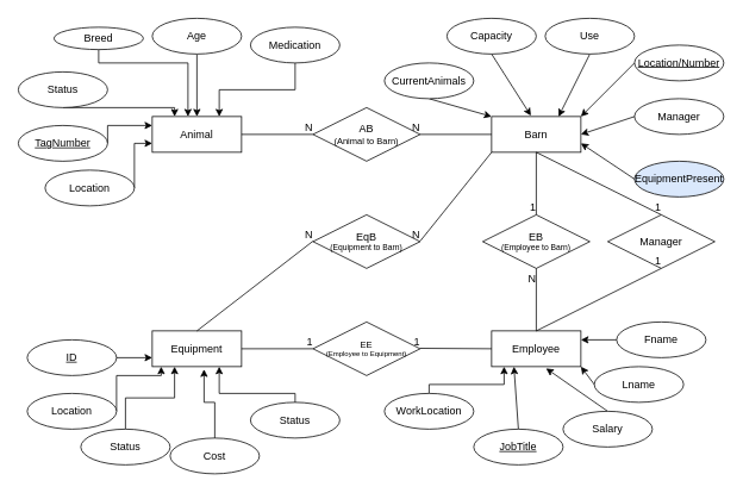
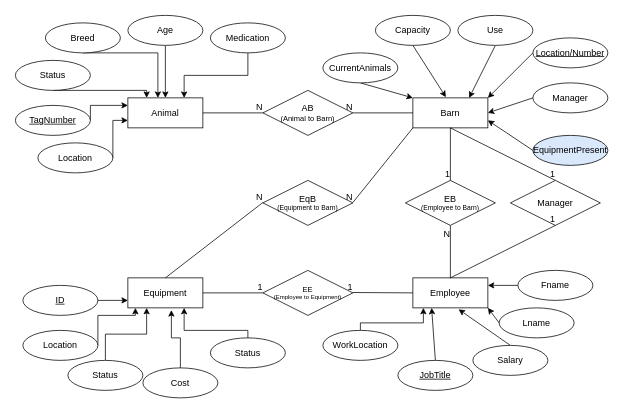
  <mxCell id="0" />
  <mxCell id="1" parent="0" />
  <mxCell id="2" value="Animal" style="whiteSpace=wrap;html=1;align=center;" vertex="1" parent="1"><mxGeometry x="170" y="130" width="100" height="40" as="geometry" /></mxCell>
  <mxCell id="3" value="Barn" style="whiteSpace=wrap;html=1;align=center;" vertex="1" parent="1"><mxGeometry x="550" y="130" width="100" height="40" as="geometry" /></mxCell>
  <mxCell id="4" value="Employee" style="whiteSpace=wrap;html=1;align=center;" vertex="1" parent="1"><mxGeometry x="550" y="370" width="100" height="40" as="geometry" /></mxCell>
  <mxCell id="5" value="Equipment" style="whiteSpace=wrap;html=1;align=center;" vertex="1" parent="1"><mxGeometry x="170" y="370" width="100" height="40" as="geometry" /></mxCell>
  <mxCell id="6" style="edgeStyle=orthogonalEdgeStyle;rounded=0;orthogonalLoop=1;jettySize=auto;html=1;exitX=0.5;exitY=1;exitDx=0;exitDy=0;entryX=0.4;entryY=0;entryDx=0;entryDy=0;entryPerimeter=0;" edge="1" parent="1" source="7" target="2"><mxGeometry relative="1" as="geometry"><Array as="points"><mxPoint x="210" y="70" /></Array></mxGeometry></mxCell>
- <mxCell id="7" value="Breed" style="ellipse;whiteSpace=wrap;html=1;align=center;" vertex="1" parent="1"><mxGeometry x="60" y="30" width="100" height="25" as="geometry" /></mxCell>
+ <mxCell id="7" value="Breed" style="ellipse;whiteSpace=wrap;html=1;align=center;" vertex="1" parent="1"><mxGeometry x="60" y="30" width="100" height="40" as="geometry" /></mxCell>
  <mxCell id="8" style="edgeStyle=orthogonalEdgeStyle;rounded=0;orthogonalLoop=1;jettySize=auto;html=1;exitX=1;exitY=0.5;exitDx=0;exitDy=0;entryX=0;entryY=0.25;entryDx=0;entryDy=0;" edge="1" parent="1" source="9" target="2"><mxGeometry relative="1" as="geometry"><mxPoint x="160" y="140" as="targetPoint" /><Array as="points"><mxPoint x="120" y="140" /></Array></mxGeometry></mxCell>
  <mxCell id="9" value="TagNumber" style="ellipse;whiteSpace=wrap;html=1;align=center;fontStyle=4;" vertex="1" parent="1"><mxGeometry x="20" y="140" width="100" height="40" as="geometry" /></mxCell>
  <mxCell id="10" style="edgeStyle=orthogonalEdgeStyle;rounded=0;orthogonalLoop=1;jettySize=auto;html=1;exitX=0.5;exitY=1;exitDx=0;exitDy=0;entryX=0.5;entryY=0;entryDx=0;entryDy=0;" edge="1" parent="1" source="11" target="2"><mxGeometry relative="1" as="geometry" /></mxCell>
  <mxCell id="11" value="Age" style="ellipse;whiteSpace=wrap;html=1;align=center;" vertex="1" parent="1"><mxGeometry x="170" y="20" width="100" height="40" as="geometry" /></mxCell>
  <mxCell id="12" style="edgeStyle=orthogonalEdgeStyle;rounded=0;orthogonalLoop=1;jettySize=auto;html=1;exitX=0.5;exitY=1;exitDx=0;exitDy=0;entryX=0.75;entryY=0;entryDx=0;entryDy=0;" edge="1" parent="1" source="13" target="2"><mxGeometry relative="1" as="geometry" /></mxCell>
  <mxCell id="13" value="Medication" style="ellipse;whiteSpace=wrap;html=1;align=center;" vertex="1" parent="1"><mxGeometry x="280" y="30" width="100" height="40" as="geometry" /></mxCell>
  <mxCell id="14" style="edgeStyle=orthogonalEdgeStyle;rounded=0;orthogonalLoop=1;jettySize=auto;html=1;exitX=0.5;exitY=1;exitDx=0;exitDy=0;entryX=0.25;entryY=0;entryDx=0;entryDy=0;" edge="1" parent="1" source="15" target="2"><mxGeometry relative="1" as="geometry"><Array as="points"><mxPoint x="195" y="120" /></Array></mxGeometry></mxCell>
  <mxCell id="15" value="Status" style="ellipse;whiteSpace=wrap;html=1;align=center;" vertex="1" parent="1"><mxGeometry x="20" y="80" width="100" height="40" as="geometry" /></mxCell>
  <mxCell id="16" style="edgeStyle=orthogonalEdgeStyle;rounded=0;orthogonalLoop=1;jettySize=auto;html=1;exitX=0.5;exitY=1;exitDx=0;exitDy=0;" edge="1" parent="1" source="7" target="7"><mxGeometry relative="1" as="geometry" /></mxCell>
  <mxCell id="17" style="edgeStyle=none;rounded=0;orthogonalLoop=1;jettySize=auto;html=1;exitX=0.5;exitY=1;exitDx=0;exitDy=0;entryX=0.44;entryY=-0.025;entryDx=0;entryDy=0;entryPerimeter=0;" edge="1" parent="1" source="18" target="3"><mxGeometry relative="1" as="geometry" /></mxCell>
  <mxCell id="18" value="Capacity" style="ellipse;whiteSpace=wrap;html=1;align=center;" vertex="1" parent="1"><mxGeometry x="500" y="20" width="100" height="40" as="geometry" /></mxCell>
  <mxCell id="19" style="edgeStyle=none;rounded=0;orthogonalLoop=1;jettySize=auto;html=1;exitX=0;exitY=0.5;exitDx=0;exitDy=0;entryX=1;entryY=0;entryDx=0;entryDy=0;" edge="1" parent="1" source="20" target="3"><mxGeometry relative="1" as="geometry" /></mxCell>
  <mxCell id="20" value="Location/Number" style="ellipse;whiteSpace=wrap;html=1;align=center;fontStyle=4;" vertex="1" parent="1"><mxGeometry x="710" y="50" width="100" height="40" as="geometry" /></mxCell>
  <mxCell id="21" style="edgeStyle=none;rounded=0;orthogonalLoop=1;jettySize=auto;html=1;exitX=0.5;exitY=1;exitDx=0;exitDy=0;entryX=0.75;entryY=0;entryDx=0;entryDy=0;" edge="1" parent="1" source="22" target="3"><mxGeometry relative="1" as="geometry" /></mxCell>
  <mxCell id="22" value="Use" style="ellipse;whiteSpace=wrap;html=1;align=center;" vertex="1" parent="1"><mxGeometry x="610" y="20" width="100" height="40" as="geometry" /></mxCell>
  <mxCell id="23" style="edgeStyle=none;rounded=0;orthogonalLoop=1;jettySize=auto;html=1;exitX=0;exitY=0.5;exitDx=0;exitDy=0;entryX=1;entryY=0.5;entryDx=0;entryDy=0;" edge="1" parent="1" source="24" target="3"><mxGeometry relative="1" as="geometry" /></mxCell>
  <mxCell id="24" value="Manager" style="ellipse;whiteSpace=wrap;html=1;align=center;" vertex="1" parent="1"><mxGeometry x="710" y="110" width="100" height="40" as="geometry" /></mxCell>
  <mxCell id="25" style="edgeStyle=none;rounded=0;orthogonalLoop=1;jettySize=auto;html=1;exitX=0;exitY=0.5;exitDx=0;exitDy=0;entryX=1;entryY=1;entryDx=0;entryDy=0;" edge="1" parent="1" source="26" target="4"><mxGeometry relative="1" as="geometry" /></mxCell>
  <mxCell id="26" value="Lname" style="ellipse;whiteSpace=wrap;html=1;align=center;" vertex="1" parent="1"><mxGeometry x="665" y="410" width="100" height="40" as="geometry" /></mxCell>
  <mxCell id="27" style="edgeStyle=none;rounded=0;orthogonalLoop=1;jettySize=auto;html=1;exitX=0;exitY=0.5;exitDx=0;exitDy=0;entryX=1;entryY=0.25;entryDx=0;entryDy=0;" edge="1" parent="1" source="28" target="4"><mxGeometry relative="1" as="geometry" /></mxCell>
  <mxCell id="28" value="Fname" style="ellipse;whiteSpace=wrap;html=1;align=center;" vertex="1" parent="1"><mxGeometry x="690" y="360" width="100" height="40" as="geometry" /></mxCell>
  <mxCell id="29" style="edgeStyle=none;rounded=0;orthogonalLoop=1;jettySize=auto;html=1;exitX=0.5;exitY=0;exitDx=0;exitDy=0;entryX=0.61;entryY=1.05;entryDx=0;entryDy=0;entryPerimeter=0;" edge="1" parent="1" source="30" target="4"><mxGeometry relative="1" as="geometry" /></mxCell>
  <mxCell id="30" value="Salary" style="ellipse;whiteSpace=wrap;html=1;align=center;" vertex="1" parent="1"><mxGeometry x="630" y="460" width="100" height="40" as="geometry" /></mxCell>
  <mxCell id="31" style="edgeStyle=none;rounded=0;orthogonalLoop=1;jettySize=auto;html=1;exitX=0.5;exitY=0;exitDx=0;exitDy=0;entryX=0.25;entryY=1;entryDx=0;entryDy=0;" edge="1" parent="1" source="32" target="4"><mxGeometry relative="1" as="geometry" /></mxCell>
  <mxCell id="32" value="JobTitle" style="ellipse;whiteSpace=wrap;html=1;align=center;fontStyle=4;" vertex="1" parent="1"><mxGeometry x="530" y="480" width="100" height="40" as="geometry" /></mxCell>
  <mxCell id="33" style="edgeStyle=orthogonalEdgeStyle;rounded=0;orthogonalLoop=1;jettySize=auto;html=1;exitX=1;exitY=0.5;exitDx=0;exitDy=0;" edge="1" parent="1" source="34"><mxGeometry relative="1" as="geometry"><mxPoint x="180" y="410" as="targetPoint" /><Array as="points"><mxPoint x="130" y="420" /><mxPoint x="180" y="420" /></Array></mxGeometry></mxCell>
  <mxCell id="34" value="Location" style="ellipse;whiteSpace=wrap;html=1;align=center;" vertex="1" parent="1"><mxGeometry x="30" y="440" width="100" height="40" as="geometry" /></mxCell>
  <mxCell id="35" style="edgeStyle=orthogonalEdgeStyle;rounded=0;orthogonalLoop=1;jettySize=auto;html=1;exitX=1;exitY=0.5;exitDx=0;exitDy=0;entryX=0;entryY=0.75;entryDx=0;entryDy=0;" edge="1" parent="1" source="36" target="2"><mxGeometry relative="1" as="geometry"><Array as="points"><mxPoint x="150" y="160" /></Array></mxGeometry></mxCell>
  <mxCell id="36" value="Location " style="ellipse;whiteSpace=wrap;html=1;align=center;" vertex="1" parent="1"><mxGeometry x="50" y="190" width="100" height="40" as="geometry" /></mxCell>
  <mxCell id="37" style="edgeStyle=orthogonalEdgeStyle;rounded=0;orthogonalLoop=1;jettySize=auto;html=1;exitX=0.5;exitY=0;exitDx=0;exitDy=0;" edge="1" parent="1" source="38"><mxGeometry relative="1" as="geometry"><mxPoint x="564" y="410" as="targetPoint" /><Array as="points"><mxPoint x="480" y="430" /><mxPoint x="564" y="430" /></Array></mxGeometry></mxCell>
  <mxCell id="38" value="WorkLocation" style="ellipse;whiteSpace=wrap;html=1;align=center;" vertex="1" parent="1"><mxGeometry x="430" y="440" width="100" height="40" as="geometry" /></mxCell>
  <mxCell id="39" style="edgeStyle=none;rounded=0;orthogonalLoop=1;jettySize=auto;html=1;exitX=0.5;exitY=1;exitDx=0;exitDy=0;entryX=0;entryY=0;entryDx=0;entryDy=0;" edge="1" parent="1" source="40" target="3"><mxGeometry relative="1" as="geometry" /></mxCell>
  <mxCell id="40" value="CurrentAnimals" style="ellipse;whiteSpace=wrap;html=1;align=center;" vertex="1" parent="1"><mxGeometry x="430" y="70" width="100" height="40" as="geometry" /></mxCell>
  <mxCell id="41" style="edgeStyle=none;rounded=0;orthogonalLoop=1;jettySize=auto;html=1;exitX=0;exitY=0.5;exitDx=0;exitDy=0;entryX=1;entryY=0.75;entryDx=0;entryDy=0;" edge="1" parent="1" source="42" target="3"><mxGeometry relative="1" as="geometry" /></mxCell>
  <mxCell id="42" value="EquipmentPresent" style="ellipse;whiteSpace=wrap;html=1;align=center;fillColor=#dae8fc;" vertex="1" parent="1"><mxGeometry x="710" y="180" width="100" height="40" as="geometry" /></mxCell>
  <mxCell id="43" style="edgeStyle=orthogonalEdgeStyle;rounded=0;orthogonalLoop=1;jettySize=auto;html=1;exitX=0.5;exitY=0;exitDx=0;exitDy=0;entryX=0.25;entryY=1;entryDx=0;entryDy=0;" edge="1" parent="1" source="44" target="5"><mxGeometry relative="1" as="geometry" /></mxCell>
  <mxCell id="44" value="Status" style="ellipse;whiteSpace=wrap;html=1;align=center;" vertex="1" parent="1"><mxGeometry x="90" y="480" width="100" height="40" as="geometry" /></mxCell>
  <mxCell id="45" style="edgeStyle=orthogonalEdgeStyle;rounded=0;orthogonalLoop=1;jettySize=auto;html=1;exitX=0.5;exitY=0;exitDx=0;exitDy=0;entryX=0.58;entryY=1.075;entryDx=0;entryDy=0;entryPerimeter=0;" edge="1" parent="1" source="46" target="5"><mxGeometry relative="1" as="geometry" /></mxCell>
  <mxCell id="46" value="Cost" style="ellipse;whiteSpace=wrap;html=1;align=center;" vertex="1" parent="1"><mxGeometry x="190" y="490" width="100" height="40" as="geometry" /></mxCell>
  <mxCell id="47" style="edgeStyle=orthogonalEdgeStyle;rounded=0;orthogonalLoop=1;jettySize=auto;html=1;exitX=1;exitY=0.5;exitDx=0;exitDy=0;entryX=0;entryY=0.75;entryDx=0;entryDy=0;" edge="1" parent="1" source="48" target="5"><mxGeometry relative="1" as="geometry" /></mxCell>
  <mxCell id="48" value="ID" style="ellipse;whiteSpace=wrap;html=1;align=center;fontStyle=4;" vertex="1" parent="1"><mxGeometry x="30" y="380" width="100" height="40" as="geometry" /></mxCell>
  <mxCell id="49" style="edgeStyle=orthogonalEdgeStyle;rounded=0;orthogonalLoop=1;jettySize=auto;html=1;exitX=0.5;exitY=0;exitDx=0;exitDy=0;entryX=0.75;entryY=1;entryDx=0;entryDy=0;" edge="1" parent="1" source="50" target="5"><mxGeometry relative="1" as="geometry"><Array as="points"><mxPoint x="330" y="440" /><mxPoint x="245" y="440" /></Array></mxGeometry></mxCell>
  <mxCell id="50" value="Status" style="ellipse;whiteSpace=wrap;html=1;align=center;" vertex="1" parent="1"><mxGeometry x="280" y="450" width="100" height="40" as="geometry" /></mxCell>
  <mxCell id="51" value="&lt;div&gt;AB&lt;/div&gt;&lt;div style=&quot;font-size: 10px&quot;&gt;(Animal to Barn)&lt;br&gt;&lt;/div&gt;" style="shape=rhombus;perimeter=rhombusPerimeter;whiteSpace=wrap;html=1;align=center;" vertex="1" parent="1"><mxGeometry x="350" y="120" width="120" height="60" as="geometry" /></mxCell>
  <mxCell id="52" value="" style="endArrow=none;html=1;rounded=0;fontSize=10;" edge="1" parent="1"><mxGeometry relative="1" as="geometry"><mxPoint x="270" y="150" as="sourcePoint" /><mxPoint x="350" y="150" as="targetPoint" /></mxGeometry></mxCell>
  <mxCell id="53" value="&lt;font style=&quot;font-size: 12px&quot;&gt;N&lt;/font&gt;" style="resizable=0;html=1;align=right;verticalAlign=bottom;fontSize=10;" connectable="0" vertex="1" parent="52"><mxGeometry x="1" relative="1" as="geometry" /></mxCell>
  <mxCell id="54" value="&lt;div&gt;EE&lt;/div&gt;&lt;div style=&quot;font-size: 8px&quot;&gt;(Employee to Equipment)&lt;br&gt;&lt;/div&gt;" style="shape=rhombus;perimeter=rhombusPerimeter;whiteSpace=wrap;html=1;align=center;fontSize=10;" vertex="1" parent="1"><mxGeometry x="350" y="360" width="120" height="60" as="geometry" /></mxCell>
  <mxCell id="55" value="&lt;div style=&quot;font-size: 12px&quot;&gt;EB&lt;/div&gt;&lt;div style=&quot;font-size: 9px&quot;&gt;(Employee to Barn)&lt;br&gt;&lt;/div&gt;" style="shape=rhombus;perimeter=rhombusPerimeter;whiteSpace=wrap;html=1;align=center;fontSize=10;" vertex="1" parent="1"><mxGeometry x="540" y="240" width="120" height="60" as="geometry" /></mxCell>
  <mxCell id="56" value="" style="endArrow=none;html=1;rounded=0;fontSize=8;exitX=0;exitY=0.5;exitDx=0;exitDy=0;" edge="1" parent="1" source="3"><mxGeometry relative="1" as="geometry"><mxPoint x="560" y="150" as="sourcePoint" /><mxPoint x="470" y="150" as="targetPoint" /></mxGeometry></mxCell>
  <mxCell id="57" value="N" style="resizable=0;html=1;align=right;verticalAlign=bottom;fontSize=12;" connectable="0" vertex="1" parent="56"><mxGeometry x="1" relative="1" as="geometry" /></mxCell>
  <mxCell id="58" value="&lt;div&gt;&lt;font style=&quot;font-size: 12px&quot;&gt;EqB&lt;/font&gt;&lt;/div&gt;&lt;div style=&quot;font-size: 9px&quot;&gt;(Equipment to Barn)&lt;br&gt;&lt;/div&gt;" style="shape=rhombus;perimeter=rhombusPerimeter;whiteSpace=wrap;html=1;align=center;fontSize=10;" vertex="1" parent="1"><mxGeometry x="350" y="240" width="120" height="60" as="geometry" /></mxCell>
  <mxCell id="59" value="" style="endArrow=none;html=1;rounded=0;fontSize=12;exitX=0.5;exitY=0;exitDx=0;exitDy=0;" edge="1" parent="1" source="5"><mxGeometry relative="1" as="geometry"><mxPoint x="190" y="269.5" as="sourcePoint" /><mxPoint x="350" y="269.5" as="targetPoint" /></mxGeometry></mxCell>
  <mxCell id="60" value="N" style="resizable=0;html=1;align=right;verticalAlign=bottom;fontSize=12;" connectable="0" vertex="1" parent="59"><mxGeometry x="1" relative="1" as="geometry" /></mxCell>
  <mxCell id="61" value="" style="endArrow=none;html=1;rounded=0;fontSize=12;exitX=0;exitY=1;exitDx=0;exitDy=0;" edge="1" parent="1" source="3"><mxGeometry relative="1" as="geometry"><mxPoint x="550" y="150" as="sourcePoint" /><mxPoint x="470" y="269.5" as="targetPoint" /></mxGeometry></mxCell>
  <mxCell id="62" value="N" style="resizable=0;html=1;align=right;verticalAlign=bottom;fontSize=12;" connectable="0" vertex="1" parent="61"><mxGeometry x="1" relative="1" as="geometry" /></mxCell>
  <mxCell id="63" value="" style="endArrow=none;html=1;rounded=0;fontSize=12;" edge="1" parent="1"><mxGeometry relative="1" as="geometry"><mxPoint x="550" y="390" as="sourcePoint" /><mxPoint x="470" y="389.5" as="targetPoint" /></mxGeometry></mxCell>
  <mxCell id="64" value="1" style="resizable=0;html=1;align=right;verticalAlign=bottom;fontSize=12;" connectable="0" vertex="1" parent="63"><mxGeometry x="1" relative="1" as="geometry" /></mxCell>
  <mxCell id="65" value="" style="endArrow=none;html=1;rounded=0;fontSize=12;entryX=0;entryY=0.5;entryDx=0;entryDy=0;" edge="1" parent="1" target="54"><mxGeometry relative="1" as="geometry"><mxPoint x="270" y="390" as="sourcePoint" /><mxPoint x="430" y="390" as="targetPoint" /></mxGeometry></mxCell>
  <mxCell id="66" value="1" style="resizable=0;html=1;align=right;verticalAlign=bottom;fontSize=12;" connectable="0" vertex="1" parent="65"><mxGeometry x="1" relative="1" as="geometry" /></mxCell>
  <mxCell id="67" value="" style="endArrow=none;html=1;rounded=0;fontSize=12;exitX=0.5;exitY=1;exitDx=0;exitDy=0;" edge="1" parent="1" source="3"><mxGeometry relative="1" as="geometry"><mxPoint x="440" y="240" as="sourcePoint" /><mxPoint x="600" y="240" as="targetPoint" /></mxGeometry></mxCell>
  <mxCell id="68" value="1" style="resizable=0;html=1;align=right;verticalAlign=bottom;fontSize=12;" connectable="0" vertex="1" parent="67"><mxGeometry x="1" relative="1" as="geometry" /></mxCell>
  <mxCell id="69" value="" style="endArrow=none;html=1;rounded=0;fontSize=12;entryX=0.5;entryY=1;entryDx=0;entryDy=0;" edge="1" parent="1" target="55"><mxGeometry relative="1" as="geometry"><mxPoint x="600" y="370" as="sourcePoint" /><mxPoint x="760" y="370" as="targetPoint" /></mxGeometry></mxCell>
  <mxCell id="70" value="N" style="resizable=0;html=1;align=right;verticalAlign=bottom;fontSize=12;" connectable="0" vertex="1" parent="69"><mxGeometry x="1" relative="1" as="geometry"><mxPoint y="20" as="offset" /></mxGeometry></mxCell>
  <mxCell id="71" value="Manager" style="shape=rhombus;perimeter=rhombusPerimeter;whiteSpace=wrap;html=1;align=center;fontSize=12;" vertex="1" parent="1"><mxGeometry x="680" y="240" width="120" height="60" as="geometry" /></mxCell>
  <mxCell id="72" value="" style="endArrow=none;html=1;rounded=0;fontSize=12;entryX=0.5;entryY=1;entryDx=0;entryDy=0;" edge="1" parent="1" target="71"><mxGeometry relative="1" as="geometry"><mxPoint x="600" y="370" as="sourcePoint" /><mxPoint x="760" y="370" as="targetPoint" /></mxGeometry></mxCell>
  <mxCell id="73" value="1" style="resizable=0;html=1;align=right;verticalAlign=bottom;fontSize=12;" connectable="0" vertex="1" parent="72"><mxGeometry x="1" relative="1" as="geometry" /></mxCell>
  <mxCell id="74" value="" style="endArrow=none;html=1;rounded=0;fontSize=12;entryX=0.5;entryY=0;entryDx=0;entryDy=0;" edge="1" parent="1" target="71"><mxGeometry relative="1" as="geometry"><mxPoint x="600" y="170" as="sourcePoint" /><mxPoint x="760" y="170" as="targetPoint" /></mxGeometry></mxCell>
  <mxCell id="75" value="1" style="resizable=0;html=1;align=right;verticalAlign=bottom;fontSize=12;" connectable="0" vertex="1" parent="74"><mxGeometry x="1" relative="1" as="geometry" /></mxCell>
